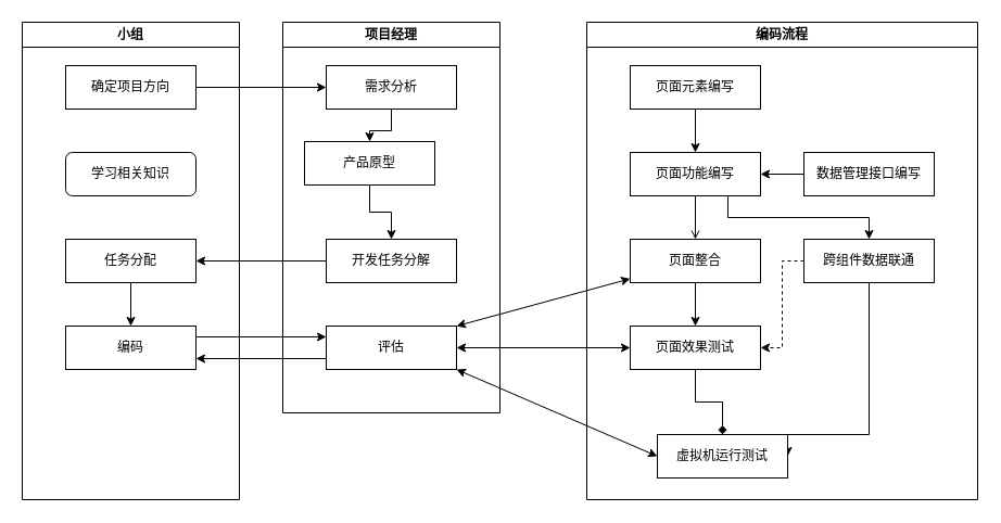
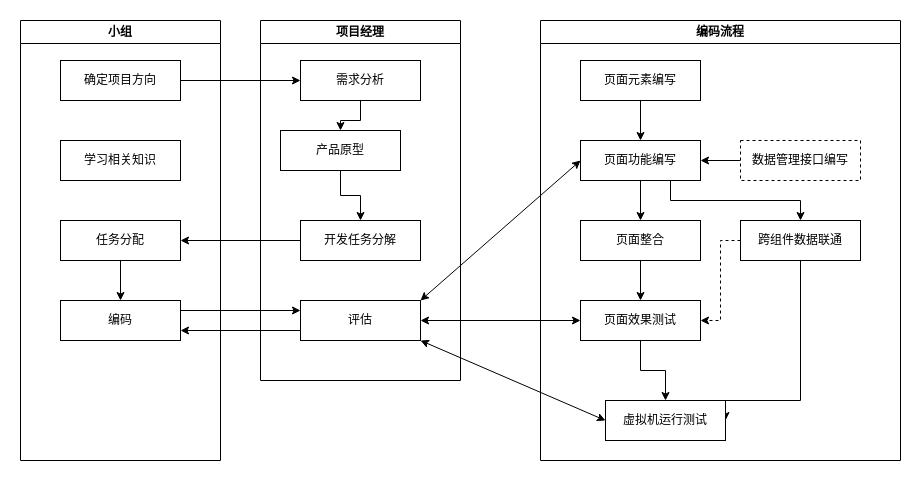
  <mxCell id="0" />
  <mxCell id="1" parent="0" />
  <mxCell id="2" value="小组" style="swimlane;whiteSpace=wrap;html=1;" vertex="1" parent="1"><mxGeometry x="20" y="20" width="200" height="440" as="geometry"><mxRectangle x="40" y="120" width="60" height="30" as="alternateBounds" /></mxGeometry></mxCell>
  <mxCell id="3" value="确定项目方向" style="rounded=0;whiteSpace=wrap;html=1;" vertex="1" parent="2"><mxGeometry x="40" y="40" width="120" height="40" as="geometry" /></mxCell>
  <mxCell id="4" style="edgeStyle=orthogonalEdgeStyle;rounded=0;orthogonalLoop=1;jettySize=auto;html=1;entryX=0.5;entryY=0;entryDx=0;entryDy=0;" edge="1" parent="2" source="5" target="6"><mxGeometry relative="1" as="geometry" /></mxCell>
  <mxCell id="5" value="任务分配" style="rounded=0;whiteSpace=wrap;html=1;" vertex="1" parent="2"><mxGeometry x="40" y="200" width="120" height="40" as="geometry" /></mxCell>
  <mxCell id="6" value="编码" style="rounded=0;whiteSpace=wrap;html=1;" vertex="1" parent="2"><mxGeometry x="40" y="280" width="120" height="40" as="geometry" /></mxCell>
- <mxCell id="7" value="学习相关知识" style="whiteSpace=wrap;html=1;rounded=1;" vertex="1" parent="2"><mxGeometry x="40" y="120" width="120" height="40" as="geometry" /></mxCell>
+ <mxCell id="7" value="学习相关知识" style="rounded=0;whiteSpace=wrap;html=1;" vertex="1" parent="2"><mxGeometry x="40" y="120" width="120" height="40" as="geometry" /></mxCell>
  <mxCell id="8" value="项目经理" style="swimlane;whiteSpace=wrap;html=1;" vertex="1" parent="1"><mxGeometry x="260" y="20" width="200" height="360" as="geometry"><mxRectangle x="280" y="120" width="90" height="30" as="alternateBounds" /></mxGeometry></mxCell>
  <mxCell id="9" value="需求分析" style="rounded=0;whiteSpace=wrap;html=1;" vertex="1" parent="8"><mxGeometry x="40" y="40" width="120" height="40" as="geometry" /></mxCell>
  <mxCell id="10" style="edgeStyle=orthogonalEdgeStyle;rounded=0;orthogonalLoop=1;jettySize=auto;html=1;entryX=0.5;entryY=0;entryDx=0;entryDy=0;" edge="1" parent="8" source="11" target="13"><mxGeometry relative="1" as="geometry" /></mxCell>
  <mxCell id="11" value="产品原型" style="rounded=0;whiteSpace=wrap;html=1;" vertex="1" parent="8"><mxGeometry x="20" y="110" width="120" height="40" as="geometry" /></mxCell>
  <mxCell id="12" style="edgeStyle=orthogonalEdgeStyle;rounded=0;orthogonalLoop=1;jettySize=auto;html=1;entryX=0.5;entryY=0;entryDx=0;entryDy=0;" edge="1" parent="8" source="9" target="11"><mxGeometry relative="1" as="geometry" /></mxCell>
  <mxCell id="13" value="开发任务分解" style="rounded=0;whiteSpace=wrap;html=1;" vertex="1" parent="8"><mxGeometry x="40" y="200" width="120" height="40" as="geometry" /></mxCell>
  <mxCell id="14" value="评估" style="rounded=0;whiteSpace=wrap;html=1;" vertex="1" parent="8"><mxGeometry x="40" y="280" width="120" height="40" as="geometry" /></mxCell>
  <mxCell id="15" style="edgeStyle=orthogonalEdgeStyle;rounded=0;orthogonalLoop=1;jettySize=auto;html=1;entryX=0;entryY=0.5;entryDx=0;entryDy=0;" edge="1" parent="1" source="3" target="9"><mxGeometry relative="1" as="geometry" /></mxCell>
  <mxCell id="16" style="edgeStyle=orthogonalEdgeStyle;rounded=0;orthogonalLoop=1;jettySize=auto;html=1;entryX=1;entryY=0.5;entryDx=0;entryDy=0;" edge="1" parent="1" source="13" target="5"><mxGeometry relative="1" as="geometry" /></mxCell>
  <mxCell id="17" style="edgeStyle=orthogonalEdgeStyle;rounded=0;orthogonalLoop=1;jettySize=auto;html=1;exitX=1;exitY=0.25;exitDx=0;exitDy=0;entryX=0;entryY=0.25;entryDx=0;entryDy=0;" edge="1" parent="1" source="6" target="14"><mxGeometry relative="1" as="geometry" /></mxCell>
  <mxCell id="18" style="edgeStyle=orthogonalEdgeStyle;rounded=0;orthogonalLoop=1;jettySize=auto;html=1;exitX=0;exitY=0.75;exitDx=0;exitDy=0;entryX=1;entryY=0.75;entryDx=0;entryDy=0;" edge="1" parent="1" source="14" target="6"><mxGeometry relative="1" as="geometry" /></mxCell>
  <mxCell id="19" value="编码流程" style="swimlane;whiteSpace=wrap;html=1;" vertex="1" parent="1"><mxGeometry x="540" y="20" width="360" height="440" as="geometry" /></mxCell>
  <mxCell id="20" style="edgeStyle=orthogonalEdgeStyle;rounded=0;orthogonalLoop=1;jettySize=auto;html=1;entryX=0.5;entryY=0;entryDx=0;entryDy=0;" edge="1" parent="19" source="21" target="26"><mxGeometry relative="1" as="geometry" /></mxCell>
  <mxCell id="21" value="页面元素编写" style="rounded=0;whiteSpace=wrap;html=1;" vertex="1" parent="19"><mxGeometry x="40" y="40" width="120" height="40" as="geometry" /></mxCell>
  <mxCell id="22" style="edgeStyle=orthogonalEdgeStyle;rounded=0;orthogonalLoop=1;jettySize=auto;html=1;entryX=1;entryY=0.5;entryDx=0;entryDy=0;" edge="1" parent="19" source="23" target="26"><mxGeometry relative="1" as="geometry" /></mxCell>
- <mxCell id="23" value="数据管理接口编写" style="rounded=0;whiteSpace=wrap;html=1;" vertex="1" parent="19"><mxGeometry x="200" y="120" width="120" height="40" as="geometry" /></mxCell>
- <mxCell id="24" style="edgeStyle=orthogonalEdgeStyle;rounded=0;orthogonalLoop=1;jettySize=auto;html=1;entryX=0.5;entryY=0;entryDx=0;entryDy=0;endArrow=open;" edge="1" parent="19" source="26" target="28"><mxGeometry relative="1" as="geometry" /></mxCell>
+ <mxCell id="23" value="数据管理接口编写" style="rounded=0;whiteSpace=wrap;html=1;dashed=1;" vertex="1" parent="19"><mxGeometry x="200" y="120" width="120" height="40" as="geometry" /></mxCell>
+ <mxCell id="24" style="edgeStyle=orthogonalEdgeStyle;rounded=0;orthogonalLoop=1;jettySize=auto;html=1;entryX=0.5;entryY=0;entryDx=0;entryDy=0;" edge="1" parent="19" source="26" target="28"><mxGeometry relative="1" as="geometry" /></mxCell>
  <mxCell id="25" style="edgeStyle=orthogonalEdgeStyle;rounded=0;orthogonalLoop=1;jettySize=auto;html=1;exitX=0.75;exitY=1;exitDx=0;exitDy=0;" edge="1" parent="19" source="26" target="31"><mxGeometry relative="1" as="geometry" /></mxCell>
  <mxCell id="26" value="页面功能编写" style="rounded=0;whiteSpace=wrap;html=1;" vertex="1" parent="19"><mxGeometry x="40" y="120" width="120" height="40" as="geometry" /></mxCell>
  <mxCell id="27" value="" style="edgeStyle=orthogonalEdgeStyle;rounded=0;orthogonalLoop=1;jettySize=auto;html=1;" edge="1" parent="19" source="28" target="33"><mxGeometry relative="1" as="geometry" /></mxCell>
  <mxCell id="28" value="页面整合" style="rounded=0;whiteSpace=wrap;html=1;" vertex="1" parent="19"><mxGeometry x="40" y="200" width="120" height="40" as="geometry" /></mxCell>
  <mxCell id="29" style="edgeStyle=orthogonalEdgeStyle;rounded=0;orthogonalLoop=1;jettySize=auto;html=1;entryX=1;entryY=0.5;entryDx=0;entryDy=0;dashed=1;" edge="1" parent="19" source="31" target="33"><mxGeometry relative="1" as="geometry" /></mxCell>
  <mxCell id="30" style="edgeStyle=orthogonalEdgeStyle;rounded=0;orthogonalLoop=1;jettySize=auto;html=1;entryX=1;entryY=0.5;entryDx=0;entryDy=0;" edge="1" parent="19" source="31" target="34"><mxGeometry relative="1" as="geometry"><Array as="points"><mxPoint x="260" y="380" /></Array></mxGeometry></mxCell>
  <mxCell id="31" value="跨组件数据联通" style="rounded=0;whiteSpace=wrap;html=1;" vertex="1" parent="19"><mxGeometry x="200" y="200" width="120" height="40" as="geometry" /></mxCell>
- <mxCell id="32" style="edgeStyle=orthogonalEdgeStyle;rounded=0;orthogonalLoop=1;jettySize=auto;html=1;entryX=0.5;entryY=0;entryDx=0;entryDy=0;endArrow=diamond;" edge="1" parent="19" source="33" target="34"><mxGeometry relative="1" as="geometry" /></mxCell>
+ <mxCell id="32" style="edgeStyle=orthogonalEdgeStyle;rounded=0;orthogonalLoop=1;jettySize=auto;html=1;entryX=0.5;entryY=0;entryDx=0;entryDy=0;" edge="1" parent="19" source="33" target="34"><mxGeometry relative="1" as="geometry" /></mxCell>
  <mxCell id="33" value="页面效果测试" style="rounded=0;whiteSpace=wrap;html=1;" vertex="1" parent="19"><mxGeometry x="40" y="280" width="120" height="40" as="geometry" /></mxCell>
  <mxCell id="34" value="虚拟机运行测试" style="rounded=0;whiteSpace=wrap;html=1;" vertex="1" parent="19"><mxGeometry x="65" y="380" width="120" height="40" as="geometry" /></mxCell>
- <mxCell id="35" value="" style="endArrow=classic;startArrow=classic;html=1;rounded=0;exitX=1;exitY=0;exitDx=0;exitDy=0;" edge="1" parent="1" source="14" target="28"><mxGeometry width="50" height="50" relative="1" as="geometry"><mxPoint x="310" y="350" as="sourcePoint" /><mxPoint x="360" y="300" as="targetPoint" /></mxGeometry></mxCell>
+ <mxCell id="35" value="" style="endArrow=classic;startArrow=classic;html=1;rounded=0;entryX=0;entryY=0.5;entryDx=0;entryDy=0;exitX=1;exitY=0;exitDx=0;exitDy=0;" edge="1" parent="1" source="14" target="26"><mxGeometry width="50" height="50" relative="1" as="geometry"><mxPoint x="310" y="350" as="sourcePoint" /><mxPoint x="360" y="300" as="targetPoint" /></mxGeometry></mxCell>
  <mxCell id="36" value="" style="endArrow=classic;startArrow=classic;html=1;rounded=0;entryX=0;entryY=0.5;entryDx=0;entryDy=0;exitX=1;exitY=0.5;exitDx=0;exitDy=0;" edge="1" parent="1" source="14" target="33"><mxGeometry width="50" height="50" relative="1" as="geometry"><mxPoint x="310" y="350" as="sourcePoint" /><mxPoint x="360" y="300" as="targetPoint" /></mxGeometry></mxCell>
  <mxCell id="37" value="" style="endArrow=classic;startArrow=classic;html=1;rounded=0;entryX=0;entryY=0.5;entryDx=0;entryDy=0;exitX=1;exitY=1;exitDx=0;exitDy=0;" edge="1" parent="1" source="14" target="34"><mxGeometry width="50" height="50" relative="1" as="geometry"><mxPoint x="310" y="350" as="sourcePoint" /><mxPoint x="360" y="300" as="targetPoint" /></mxGeometry></mxCell>
